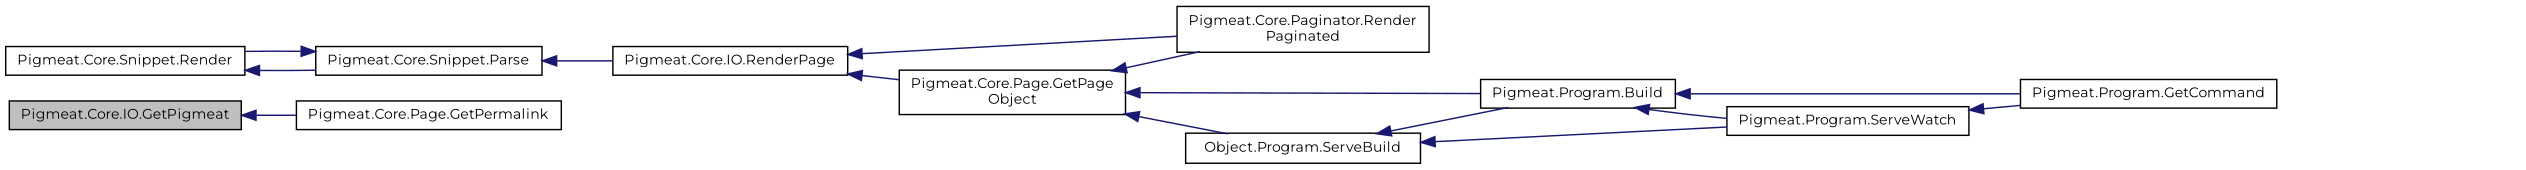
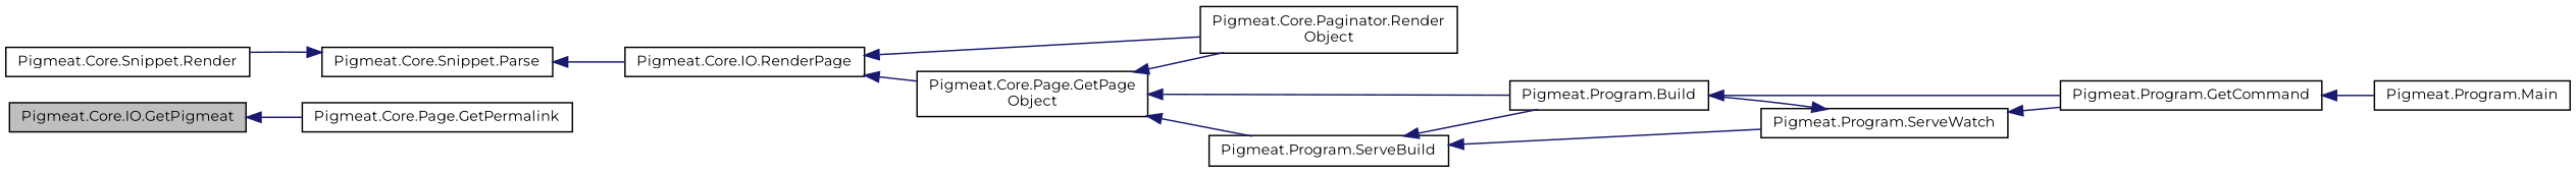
  digraph {
    fontname=Montserrat
    rankdir=LR
    node [color=black fillcolor=white fontname=Montserrat fontsize=10 shape=record style=filled]
    edge [color=midnightblue dir=back fontname=Montserrat fontsize=10 labelfontname=Helvetica labelfontsize=10 style=solid]
    n1 [fillcolor=grey75 fontcolor=black height=0.2 label="Pigmeat.Core.IO.GetPigmeat" width=0.4]
    n2 [height=0.2 label="Pigmeat.Core.Page.GetPermalink" width=0.4]
    n3 [height=0.2 label="Pigmeat.Core.Snippet.Render" width=0.4]
    n4 [height=0.2 label="Pigmeat.Core.Snippet.Parse" width=0.4]
-   n5 [height=0.2 label="Pigmeat.Core.Paginator.Render\lPaginated" width=0.4]
+   n5 [height=0.2 label="Pigmeat.Core.Paginator.Render\lObject" width=0.4]
    n6 [height=0.2 label="Pigmeat.Program.Build" width=0.4]
    n7 [height=0.2 label="Pigmeat.Program.GetCommand" width=0.4]
    n8 [height=0.2 label="Pigmeat.Program.ServeWatch" width=0.4]
+   n9 [height=0.2 label="Pigmeat.Program.Main" width=0.4]
    n10 [height=0.2 label="Pigmeat.Core.IO.RenderPage" width=0.4]
    n11 [height=0.2 label="Pigmeat.Core.Page.GetPage\lObject" width=0.4]
-   n12 [height=0.2 label="Object.Program.ServeBuild" width=0.4]
+   n12 [height=0.2 label="Pigmeat.Program.ServeBuild" width=0.4]
    n1 -> n2
-   n3 -> n4
    n4 -> n3
    n4 -> n10
    n6 -> n7
-   n6 -> n8
+   n8 -> n6
+   n7 -> n9
    n8 -> n7
    n10 -> n5
    n10 -> n11
    n11 -> n5
    n11 -> n6
    n11 -> n12
    n12 -> n6
    n12 -> n8
  }
